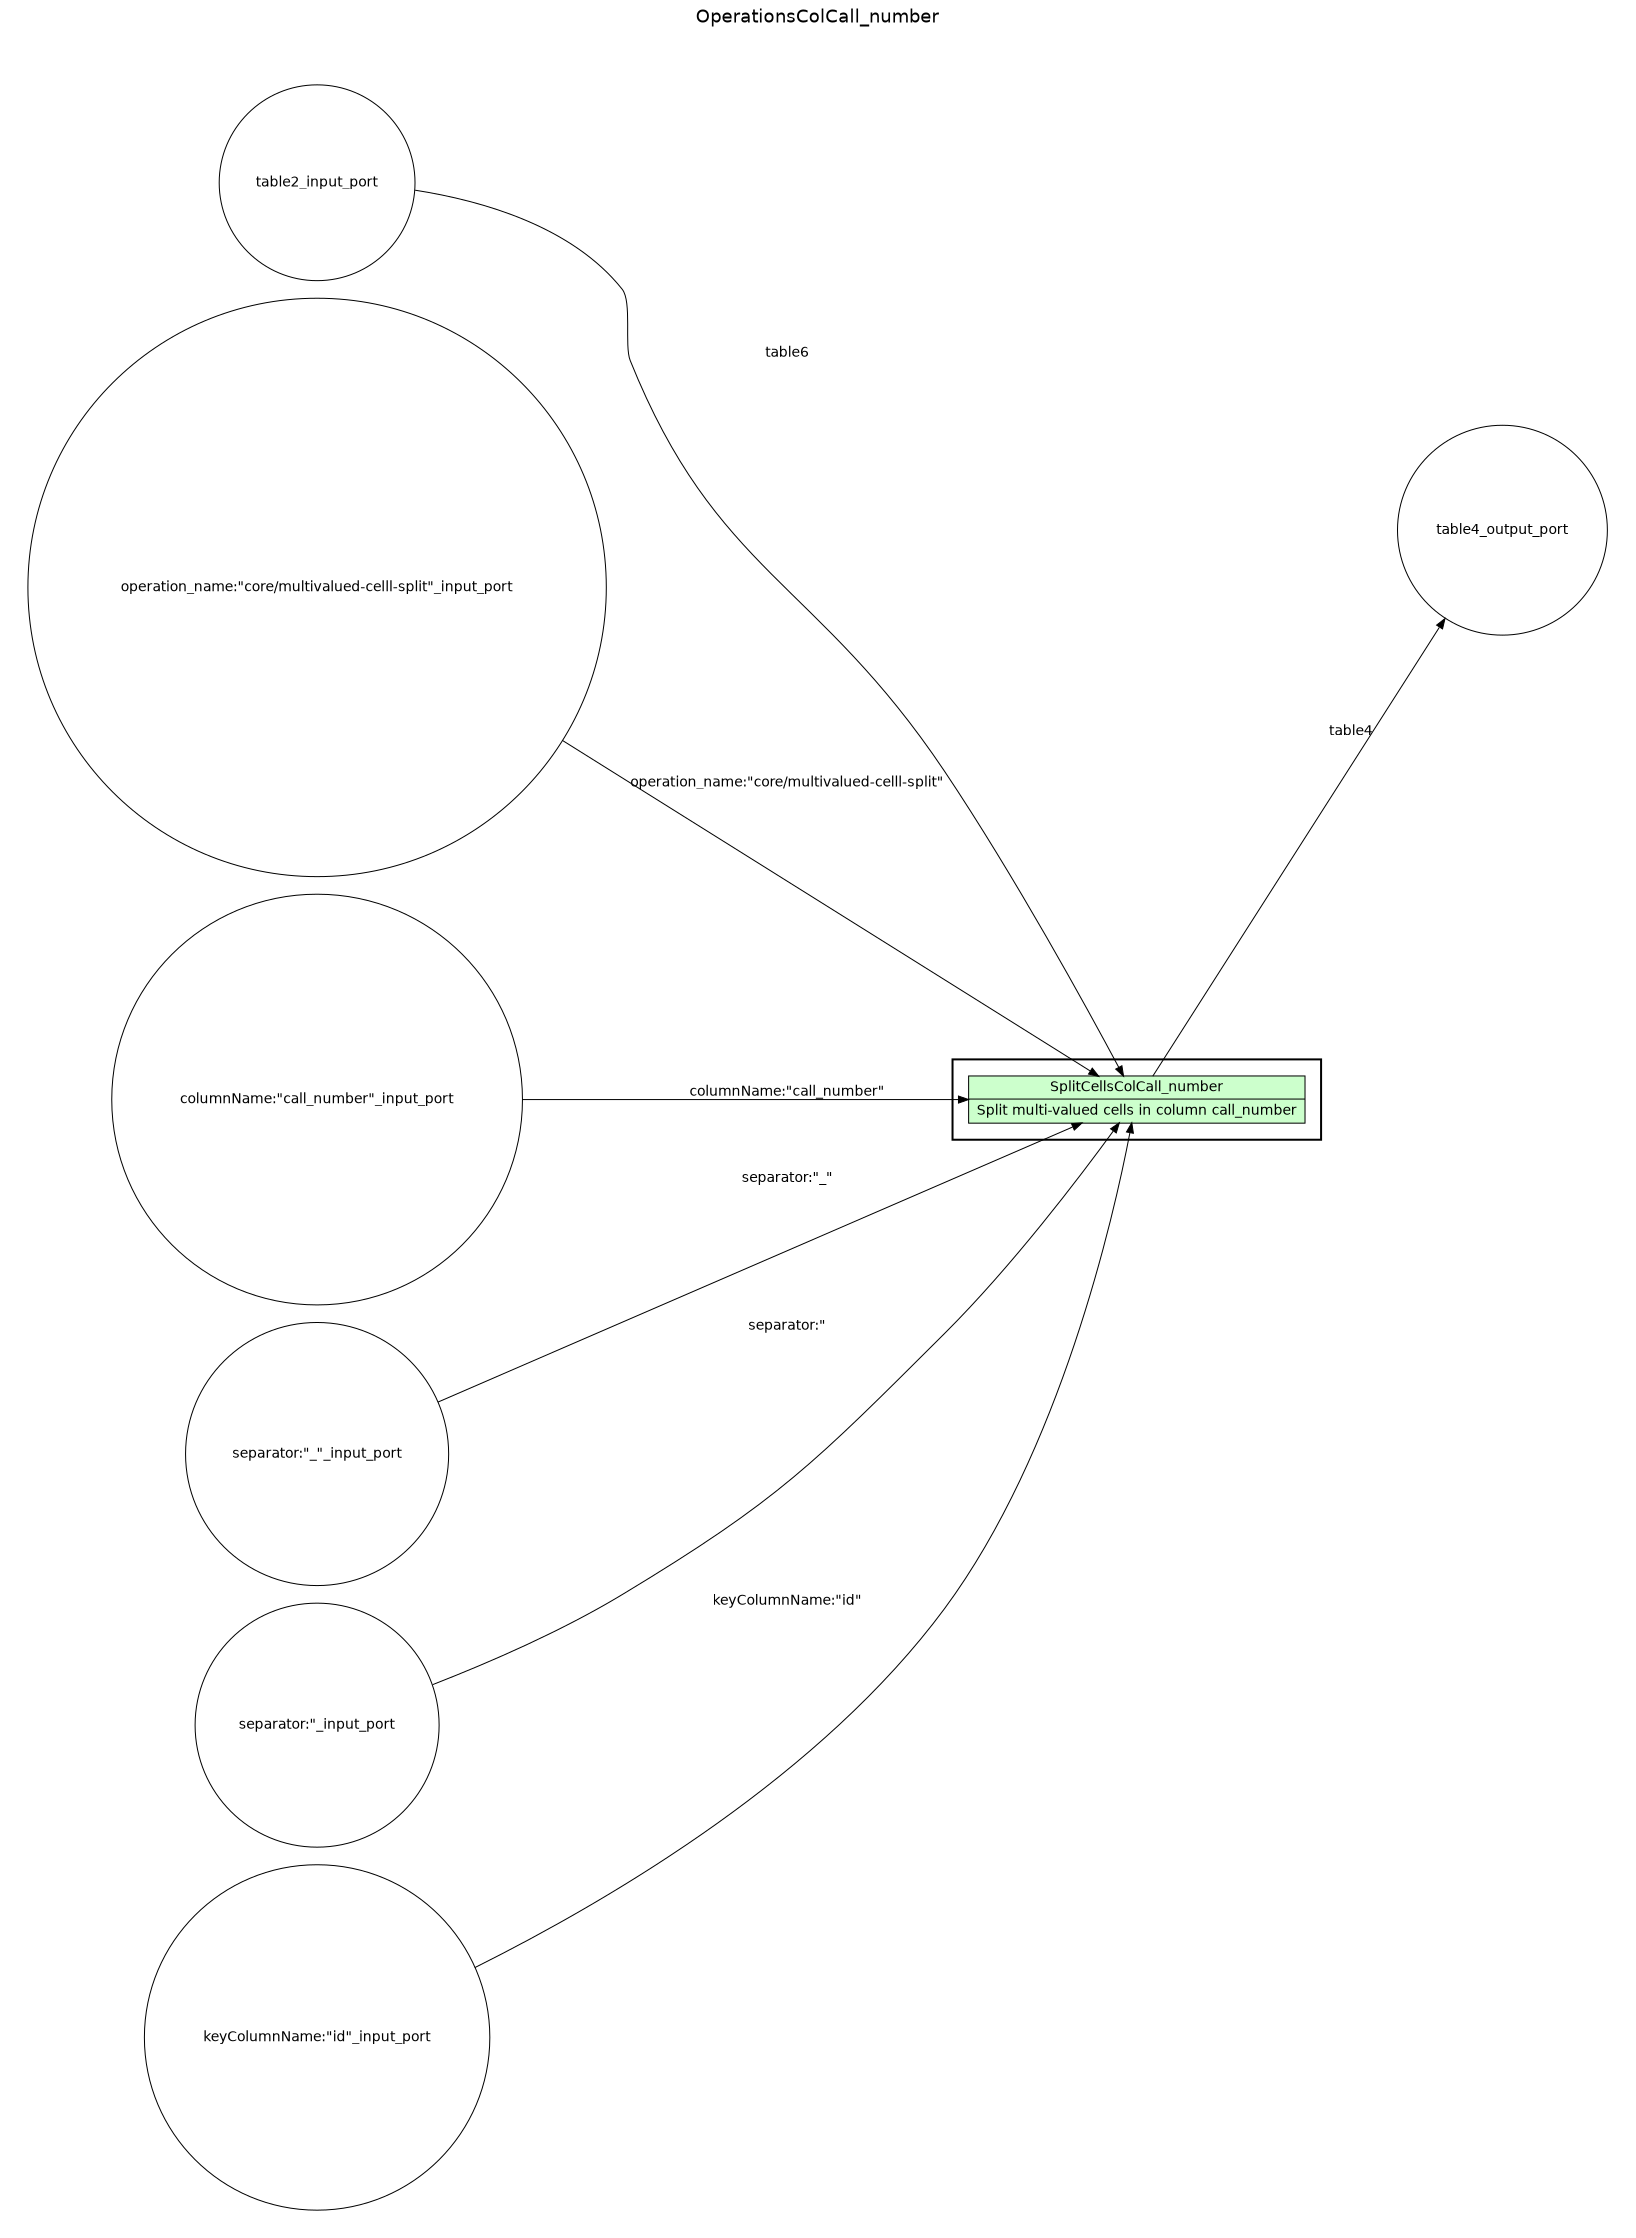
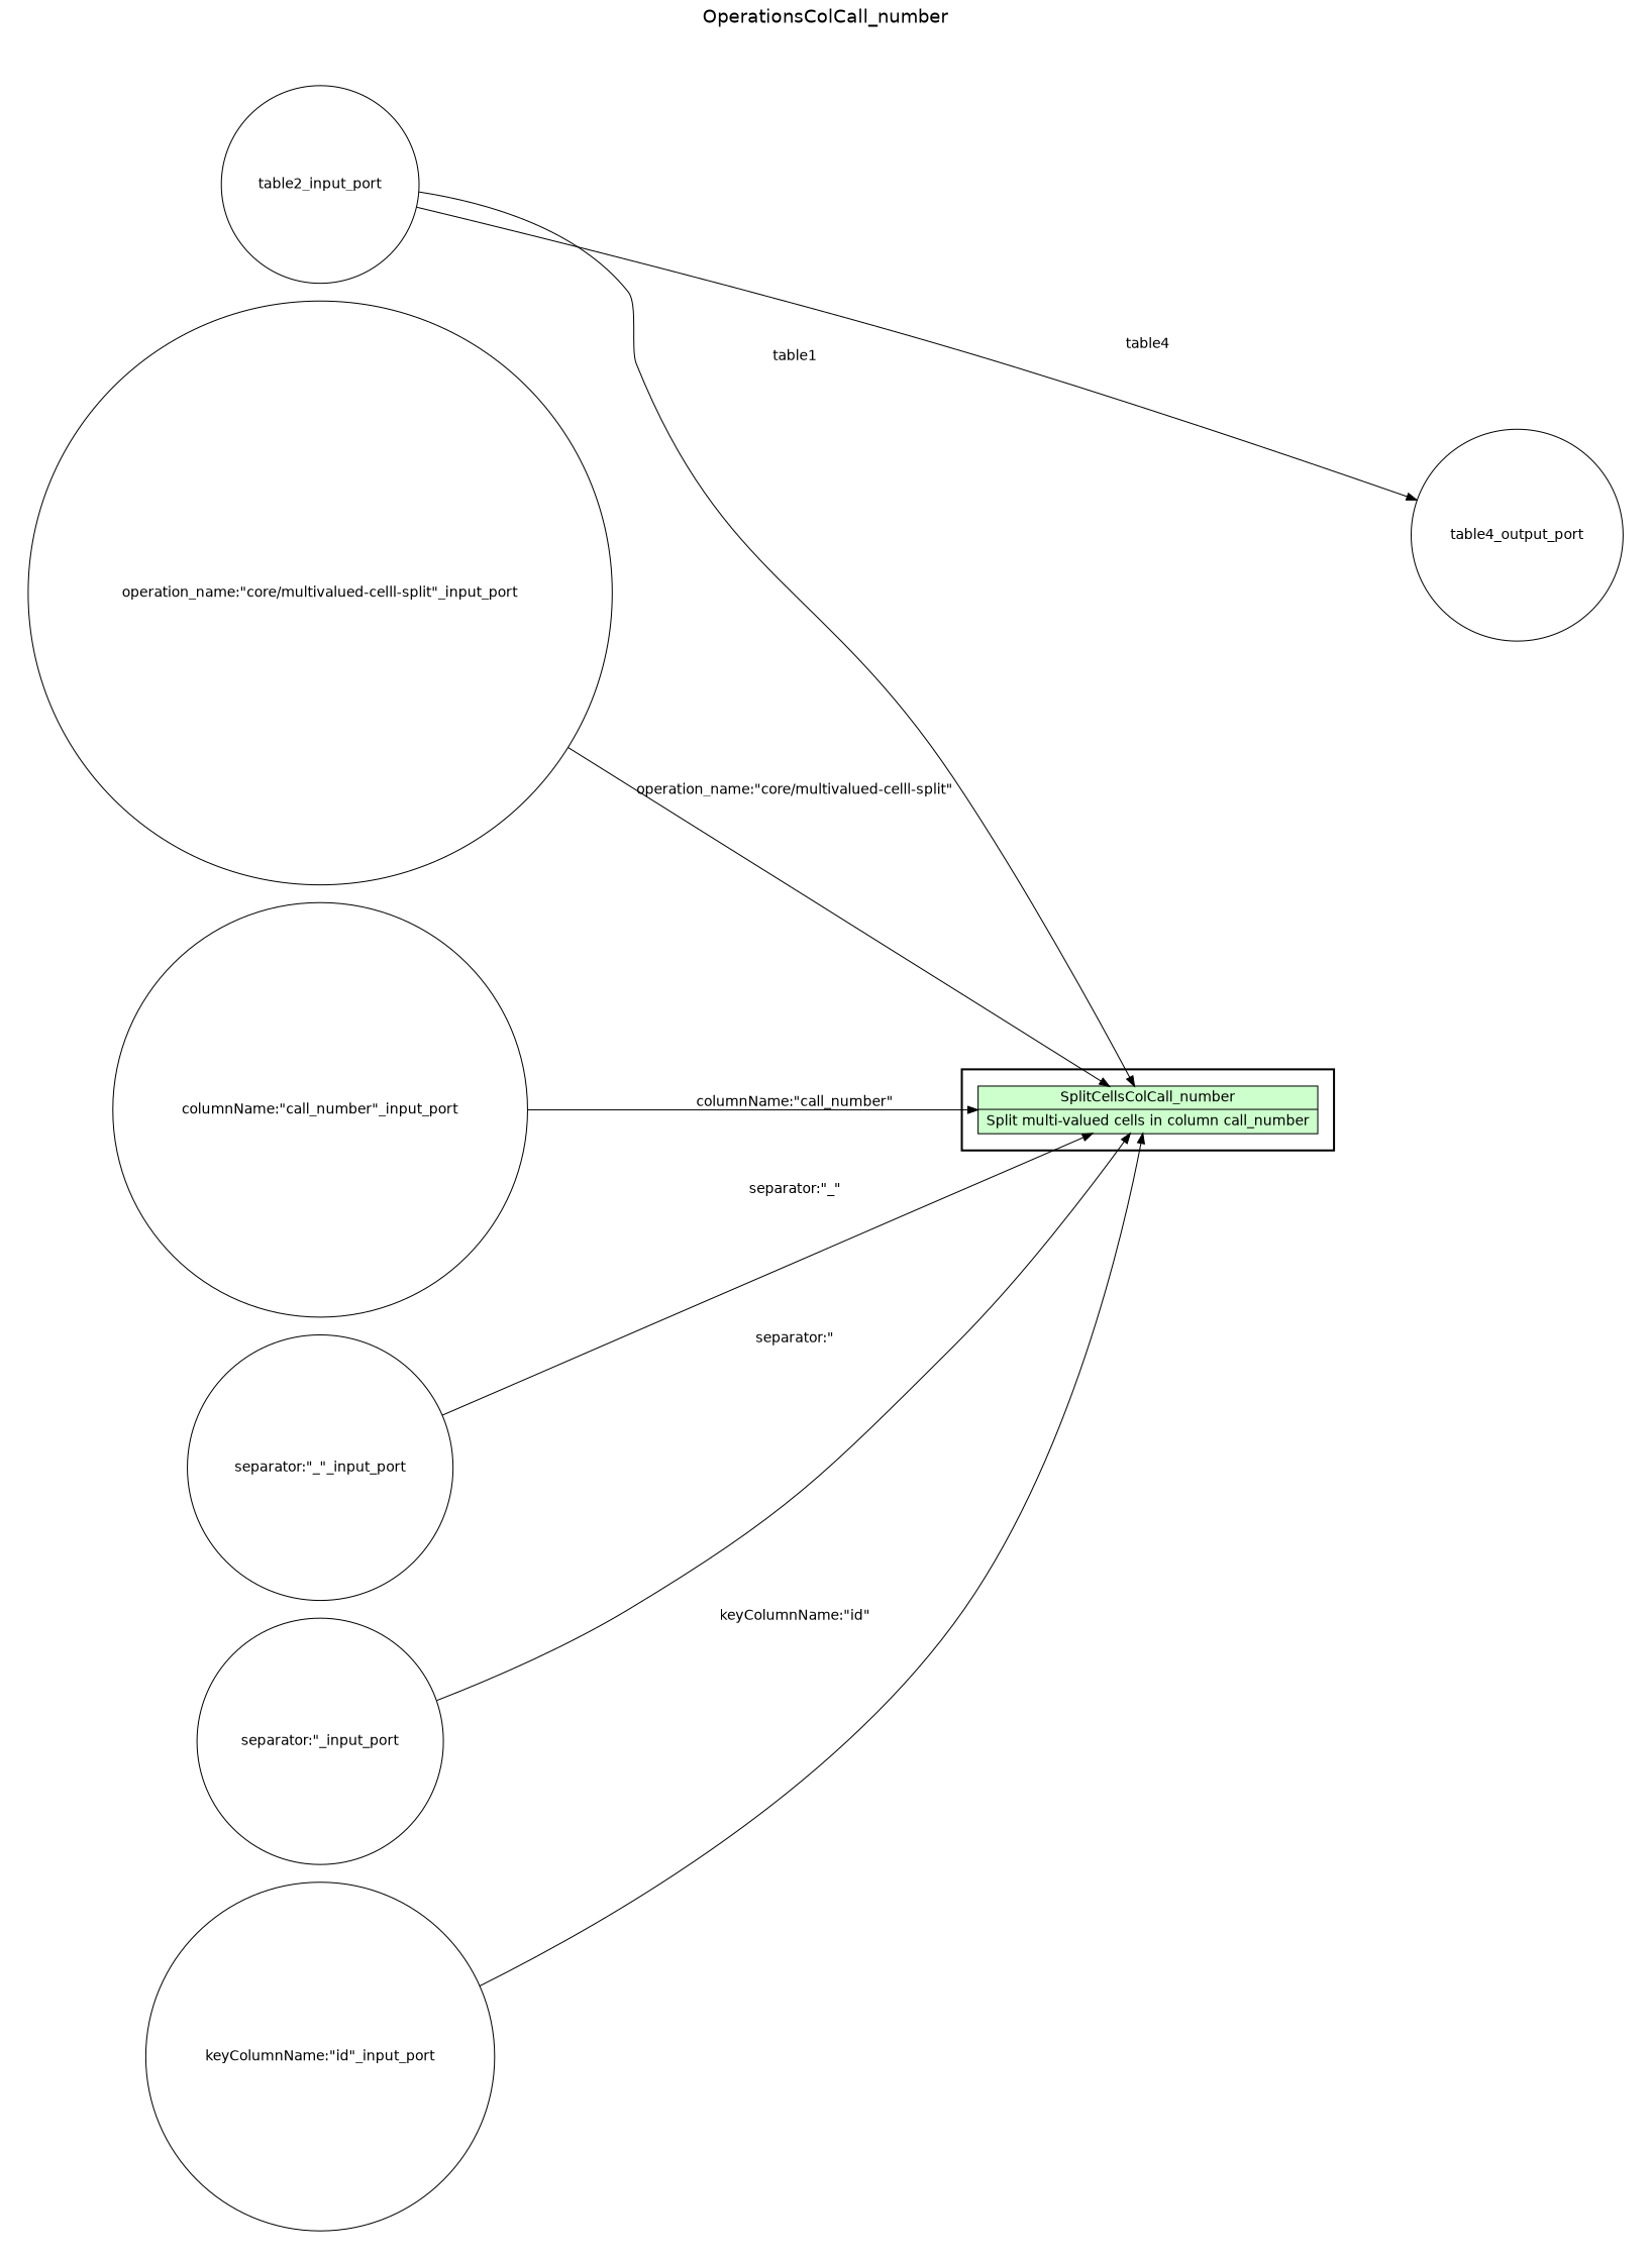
  digraph {
    fontname=Helvetica
    fontsize=18
    label=OperationsColCall_number
    labelloc=t
    rankdir=LR
    node [fillcolor="#FFFFFF" fontname=Helvetica peripheries=1 shape=circle style=filled]
    edge [fontname=Helvetica]
    n1 [fillcolor="#CCFFCC" label="{{<f0> SplitCellsColCall_number |<f1> Split multi-valued cells in column call_number}}" rankdir=LR shape=record]
    n2 [label=table2_input_port width=0.2]
    "operation_name:\"core/multivalued-celll-split\"_input_port" [width=0.2]
    "columnName:\"call_number\"_input_port" [width=0.2]
    "separator:\"_\"_input_port" [width=0.2]
    "separator:\"_input_port" [width=0.2]
    "keyColumnName:\"id\"_input_port" [width=0.2]
    table4_output_port [width=0.2]
    subgraph cluster_1 {
      color=black
      label=""
      penwidth=2
      subgraph cluster_2 {
        color=black
        label=""
        penwidth=0
        n1
      }
    }
    subgraph cluster_3 {
      label=""
      penwidth=0
      subgraph cluster_4 {
        label=""
        penwidth=0
        n2
        "operation_name:\"core/multivalued-celll-split\"_input_port"
        "columnName:\"call_number\"_input_port"
        "separator:\"_\"_input_port"
        "separator:\"_input_port"
        "keyColumnName:\"id\"_input_port"
      }
    }
    subgraph cluster_5 {
      label=""
      penwidth=0
      subgraph cluster_6 {
        label=""
        penwidth=0
        table4_output_port
      }
    }
-   n1 -> table4_output_port [label=table4]
-   n2 -> n1 [label=table6]
+   n2 -> table4_output_port [label=table4]
+   n2 -> n1 [label=table1]
    "operation_name:\"core/multivalued-celll-split\"_input_port" -> n1 [label="operation_name:\"core/multivalued-celll-split\""]
    "columnName:\"call_number\"_input_port" -> n1 [label="columnName:\"call_number\""]
    "separator:\"_\"_input_port" -> n1 [label="separator:\"_\""]
    "separator:\"_input_port" -> n1 [label="separator:\""]
    "keyColumnName:\"id\"_input_port" -> n1 [label="keyColumnName:\"id\""]
  }
